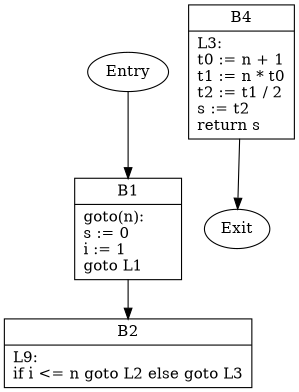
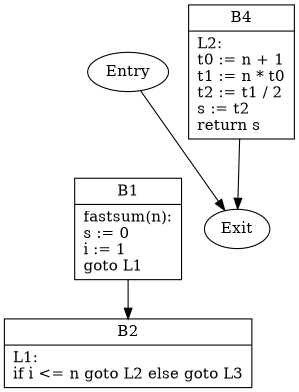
  digraph {
    node [shape=record]
-   n1 [label="{B1|goto(n):\ls := 0\li := 1\lgoto L1\l}"]
-   n2 [label="{B2|L9:\lif i \<= n goto L2 else goto L3\l}"]
-   n3 [label="{B4|L3:\lt0 := n + 1\lt1 := n * t0\lt2 := t1 / 2\ls := t2\lreturn s\l}"]
+   n1 [label="{B1|fastsum(n):\ls := 0\li := 1\lgoto L1\l}"]
+   n2 [label="{B2|L1:\lif i \<= n goto L2 else goto L3\l}"]
+   n3 [label="{B4|L2:\lt0 := n + 1\lt1 := n * t0\lt2 := t1 / 2\ls := t2\lreturn s\l}"]
    Exit [shape=""]
    Entry [shape=""]
    n1 -> n2
    n3 -> Exit
-   Entry -> n1
+   Entry -> Exit
  }
